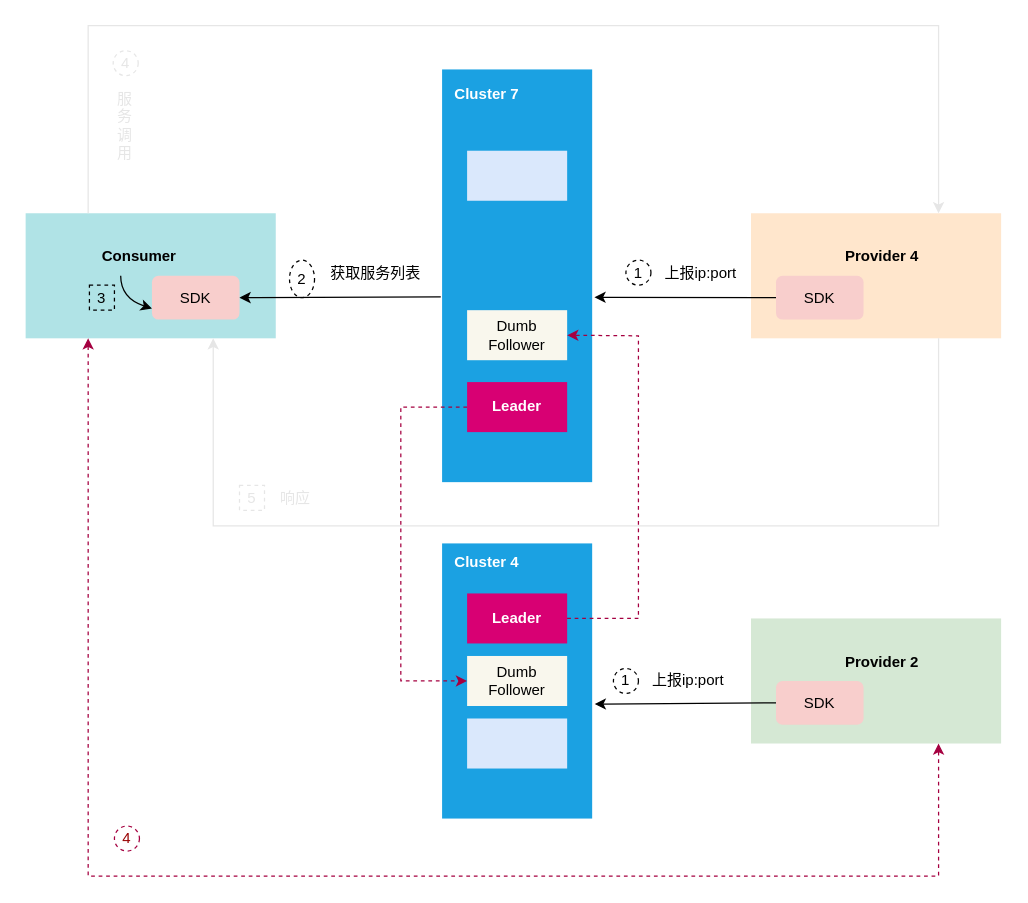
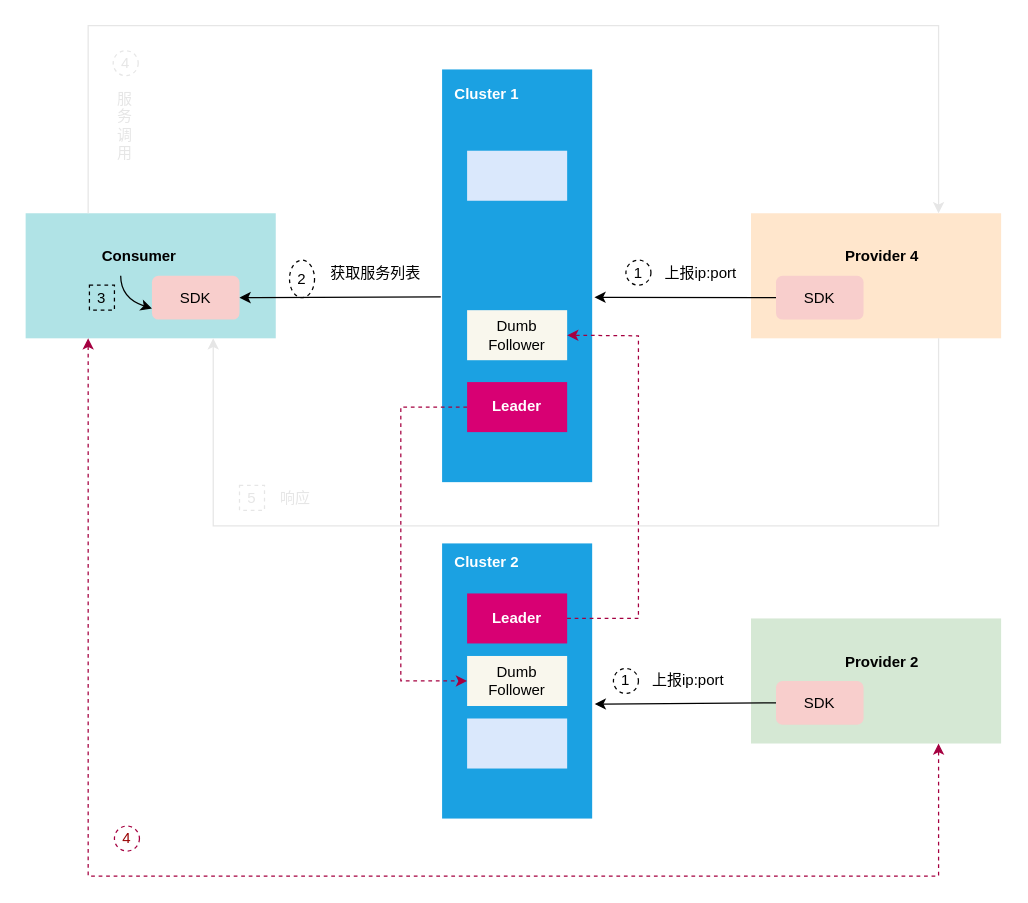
  <mxCell id="0" />
  <mxCell id="1" parent="0" />
  <mxCell id="2" value="" style="rounded=0;whiteSpace=wrap;html=1;fillColor=#ffe6cc;strokeColor=none;" parent="1" vertex="1"><mxGeometry x="600" y="170" width="200" height="100" as="geometry" /></mxCell>
  <mxCell id="3" value="SDK" style="rounded=1;whiteSpace=wrap;html=1;fillColor=#f8cecc;strokeColor=none;" parent="1" vertex="1"><mxGeometry x="620" y="220" width="70" height="35" as="geometry" /></mxCell>
  <mxCell id="4" value="" style="rounded=0;whiteSpace=wrap;html=1;fillColor=#1ba1e2;strokeColor=none;fontColor=#ffffff;" parent="1" vertex="1"><mxGeometry x="353" y="55" width="120" height="330" as="geometry" /></mxCell>
  <mxCell id="5" value="" style="rounded=0;whiteSpace=wrap;html=1;fillColor=#dae8fc;strokeColor=none;" parent="1" vertex="1"><mxGeometry x="373" y="120" width="80" height="40" as="geometry" /></mxCell>
  <mxCell id="6" value="Dumb Follower" style="rounded=0;whiteSpace=wrap;html=1;fillColor=#f9f7ed;strokeColor=none;" parent="1" vertex="1"><mxGeometry x="373" y="247.5" width="80" height="40" as="geometry" /></mxCell>
  <mxCell id="7" value="Leader" style="rounded=0;whiteSpace=wrap;html=1;fillColor=#d80073;strokeColor=none;fontColor=#ffffff;fontStyle=1" parent="1" vertex="1"><mxGeometry x="373" y="305" width="80" height="40" as="geometry" /></mxCell>
- <mxCell id="8" value="Cluster 7" style="text;html=1;strokeColor=none;fillColor=none;align=center;verticalAlign=middle;whiteSpace=wrap;rounded=0;fontColor=#FFFFFF;fontStyle=1" parent="1" vertex="1"><mxGeometry x="359" y="60" width="60" height="30" as="geometry" /></mxCell>
+ <mxCell id="8" value="Cluster 1" style="text;html=1;strokeColor=none;fillColor=none;align=center;verticalAlign=middle;whiteSpace=wrap;rounded=0;fontColor=#FFFFFF;fontStyle=1" parent="1" vertex="1"><mxGeometry x="359" y="60" width="60" height="30" as="geometry" /></mxCell>
  <mxCell id="9" value="Provider 4" style="text;html=1;strokeColor=none;fillColor=none;align=center;verticalAlign=middle;whiteSpace=wrap;rounded=0;fontColor=#000000;fontStyle=1" parent="1" vertex="1"><mxGeometry x="670" y="190" width="70" height="30" as="geometry" /></mxCell>
  <mxCell id="10" value="" style="rounded=0;whiteSpace=wrap;html=1;fillColor=#b0e3e6;strokeColor=none;" parent="1" vertex="1"><mxGeometry x="20" y="170" width="200" height="100" as="geometry" /></mxCell>
  <mxCell id="11" value="SDK" style="rounded=1;whiteSpace=wrap;html=1;fillColor=#f8cecc;strokeColor=none;" parent="1" vertex="1"><mxGeometry x="121" y="220" width="70" height="35" as="geometry" /></mxCell>
  <mxCell id="12" value="Consumer" style="text;html=1;strokeColor=none;fillColor=none;align=center;verticalAlign=middle;whiteSpace=wrap;rounded=0;fontColor=#000000;fontStyle=1" parent="1" vertex="1"><mxGeometry x="81" y="190" width="60" height="30" as="geometry" /></mxCell>
  <mxCell id="13" value="" style="endArrow=classic;html=1;rounded=0;exitX=0;exitY=0.5;exitDx=0;exitDy=0;entryX=1.015;entryY=0.552;entryDx=0;entryDy=0;entryPerimeter=0;" parent="1" source="3" target="4" edge="1"><mxGeometry width="50" height="50" relative="1" as="geometry"><mxPoint x="260" y="450" as="sourcePoint" /><mxPoint x="310" y="400" as="targetPoint" /></mxGeometry></mxCell>
  <mxCell id="14" value="" style="endArrow=classic;html=1;rounded=0;exitX=-0.009;exitY=0.551;exitDx=0;exitDy=0;entryX=1;entryY=0.5;entryDx=0;entryDy=0;exitPerimeter=0;strokeColor=#000000;" parent="1" source="4" target="11" edge="1"><mxGeometry width="50" height="50" relative="1" as="geometry"><mxPoint x="569" y="247.5" as="sourcePoint" /><mxPoint x="486.48" y="248.15" as="targetPoint" /></mxGeometry></mxCell>
  <mxCell id="15" value="" style="curved=1;endArrow=classic;html=1;rounded=0;exitX=0.25;exitY=1;exitDx=0;exitDy=0;entryX=0;entryY=0.75;entryDx=0;entryDy=0;strokeColor=#000000;" parent="1" source="12" target="11" edge="1"><mxGeometry width="50" height="50" relative="1" as="geometry"><mxPoint x="51" y="370" as="sourcePoint" /><mxPoint x="101" y="320" as="targetPoint" /><Array as="points"><mxPoint x="96" y="238" /></Array></mxGeometry></mxCell>
  <mxCell id="16" value="" style="endArrow=classic;html=1;rounded=0;exitX=0.25;exitY=0;exitDx=0;exitDy=0;entryX=0.75;entryY=0;entryDx=0;entryDy=0;strokeColor=#E6E6E6;" parent="1" source="10" target="2" edge="1"><mxGeometry width="50" height="50" relative="1" as="geometry"><mxPoint x="361.92" y="246.83" as="sourcePoint" /><mxPoint x="250" y="247.5" as="targetPoint" /><Array as="points"><mxPoint x="70" y="20" /><mxPoint x="750" y="20" /></Array></mxGeometry></mxCell>
  <mxCell id="17" value="" style="endArrow=classic;html=1;rounded=0;exitX=0.75;exitY=1;exitDx=0;exitDy=0;entryX=0.75;entryY=1;entryDx=0;entryDy=0;strokeColor=#E6E6E6;" parent="1" source="2" target="10" edge="1"><mxGeometry width="50" height="50" relative="1" as="geometry"><mxPoint x="569" y="247.5" as="sourcePoint" /><mxPoint x="484.8" y="247.16" as="targetPoint" /><Array as="points"><mxPoint x="750" y="420" /><mxPoint x="170" y="420" /></Array></mxGeometry></mxCell>
  <mxCell id="18" value="" style="rounded=0;whiteSpace=wrap;html=1;fillColor=#d5e8d4;strokeColor=none;" parent="1" vertex="1"><mxGeometry x="600" y="494" width="200" height="100" as="geometry" /></mxCell>
  <mxCell id="19" value="SDK" style="rounded=1;whiteSpace=wrap;html=1;fillColor=#f8cecc;strokeColor=none;" parent="1" vertex="1"><mxGeometry x="620" y="544" width="70" height="35" as="geometry" /></mxCell>
  <mxCell id="20" value="Provider 2" style="text;html=1;strokeColor=none;fillColor=none;align=center;verticalAlign=middle;whiteSpace=wrap;rounded=0;fontStyle=1" parent="1" vertex="1"><mxGeometry x="665" y="514" width="80" height="30" as="geometry" /></mxCell>
  <mxCell id="21" value="" style="rounded=0;whiteSpace=wrap;html=1;fillColor=#1ba1e2;strokeColor=none;fontColor=#ffffff;" parent="1" vertex="1"><mxGeometry x="353" y="434" width="120" height="220" as="geometry" /></mxCell>
  <mxCell id="22" value="Leader" style="rounded=0;whiteSpace=wrap;html=1;fillColor=#d80073;strokeColor=none;fontColor=#ffffff;fontStyle=1" parent="1" vertex="1"><mxGeometry x="373" y="474" width="80" height="40" as="geometry" /></mxCell>
  <mxCell id="23" value="Dumb Follower" style="rounded=0;whiteSpace=wrap;html=1;fillColor=#f9f7ed;strokeColor=none;" parent="1" vertex="1"><mxGeometry x="373" y="524" width="80" height="40" as="geometry" /></mxCell>
  <mxCell id="24" value="" style="rounded=0;whiteSpace=wrap;html=1;fillColor=#dae8fc;strokeColor=none;" parent="1" vertex="1"><mxGeometry x="373" y="574" width="80" height="40" as="geometry" /></mxCell>
- <mxCell id="25" value="Cluster 4" style="text;html=1;strokeColor=none;fillColor=none;align=center;verticalAlign=middle;whiteSpace=wrap;rounded=0;fontColor=#FFFFFF;fontStyle=1" parent="1" vertex="1"><mxGeometry x="359" y="434" width="60" height="30" as="geometry" /></mxCell>
+ <mxCell id="25" value="Cluster 2" style="text;html=1;strokeColor=none;fillColor=none;align=center;verticalAlign=middle;whiteSpace=wrap;rounded=0;fontColor=#FFFFFF;fontStyle=1" parent="1" vertex="1"><mxGeometry x="359" y="434" width="60" height="30" as="geometry" /></mxCell>
  <mxCell id="26" value="" style="endArrow=classic;html=1;rounded=0;exitX=0;exitY=0.5;exitDx=0;exitDy=0;entryX=1.017;entryY=0.584;entryDx=0;entryDy=0;entryPerimeter=0;" parent="1" source="19" target="21" edge="1"><mxGeometry width="50" height="50" relative="1" as="geometry"><mxPoint x="569" y="231.5" as="sourcePoint" /><mxPoint x="484.8" y="231.16" as="targetPoint" /></mxGeometry></mxCell>
  <mxCell id="27" value="" style="endArrow=classic;html=1;rounded=0;exitX=0.25;exitY=1;exitDx=0;exitDy=0;entryX=0.75;entryY=1;entryDx=0;entryDy=0;dashed=1;fillColor=#d80073;strokeColor=#A50040;startArrow=classic;startFill=1;" parent="1" source="10" target="18" edge="1"><mxGeometry width="50" height="50" relative="1" as="geometry"><mxPoint x="361.92" y="246.83" as="sourcePoint" /><mxPoint x="119" y="520" as="targetPoint" /><Array as="points"><mxPoint x="70" y="700" /><mxPoint x="750" y="700" /></Array></mxGeometry></mxCell>
  <mxCell id="28" value="1" style="ellipse;whiteSpace=wrap;html=1;aspect=fixed;fillColor=none;dashed=1;" parent="1" vertex="1"><mxGeometry x="500" y="207.5" width="20" height="20" as="geometry" /></mxCell>
  <mxCell id="29" value="3" style="whiteSpace=wrap;html=1;aspect=fixed;fillColor=none;dashed=1;fontColor=#000000;strokeColor=#000000;rounded=0;" parent="1" vertex="1"><mxGeometry x="71" y="227.5" width="20" height="20" as="geometry" /></mxCell>
  <mxCell id="30" value="2" style="ellipse;whiteSpace=wrap;html=1;aspect=fixed;fillColor=none;dashed=1;strokeColor=#000000;fontColor=#000000;" parent="1" vertex="1"><mxGeometry x="231" y="207.5" width="20" height="30" as="geometry" /></mxCell>
  <mxCell id="31" value="5" style="whiteSpace=wrap;html=1;aspect=fixed;fillColor=none;dashed=1;fontColor=#E6E6E6;strokeColor=#E6E6E6;rounded=0;" parent="1" vertex="1"><mxGeometry x="191" y="387.5" width="20" height="20" as="geometry" /></mxCell>
  <mxCell id="32" value="4" style="ellipse;whiteSpace=wrap;html=1;aspect=fixed;fillColor=none;dashed=1;fontColor=#E6E6E6;strokeColor=#E6E6E6;" parent="1" vertex="1"><mxGeometry x="90" y="40" width="20" height="20" as="geometry" /></mxCell>
  <mxCell id="33" value="上报ip:port" style="text;html=1;strokeColor=none;fillColor=none;align=center;verticalAlign=middle;whiteSpace=wrap;rounded=0;dashed=1;" parent="1" vertex="1"><mxGeometry x="520" y="202.5" width="80" height="30" as="geometry" /></mxCell>
  <mxCell id="34" value="获取服务列表" style="text;html=1;strokeColor=none;fillColor=none;align=center;verticalAlign=middle;whiteSpace=wrap;rounded=0;dashed=1;fontColor=#000000;" parent="1" vertex="1"><mxGeometry x="260" y="202.5" width="80" height="30" as="geometry" /></mxCell>
  <mxCell id="35" value="服务调用" style="text;html=1;strokeColor=none;fillColor=none;align=center;verticalAlign=middle;whiteSpace=wrap;rounded=0;dashed=1;fontColor=#E6E6E6;" parent="1" vertex="1"><mxGeometry x="90" y="65" width="19" height="70" as="geometry" /></mxCell>
  <mxCell id="36" value="响应" style="text;html=1;strokeColor=none;fillColor=none;align=center;verticalAlign=middle;whiteSpace=wrap;rounded=0;dashed=1;fontColor=#E6E6E6;" parent="1" vertex="1"><mxGeometry x="211" y="385" width="50" height="25" as="geometry" /></mxCell>
  <mxCell id="37" value="1" style="ellipse;whiteSpace=wrap;html=1;aspect=fixed;fillColor=none;dashed=1;" vertex="1" parent="1"><mxGeometry x="490" y="534" width="20" height="20" as="geometry" /></mxCell>
  <mxCell id="38" value="上报ip:port" style="text;html=1;strokeColor=none;fillColor=none;align=center;verticalAlign=middle;whiteSpace=wrap;rounded=0;dashed=1;" vertex="1" parent="1"><mxGeometry x="510" y="529" width="80" height="30" as="geometry" /></mxCell>
  <mxCell id="39" value="" style="endArrow=classic;html=1;rounded=0;fontColor=#CCCCCC;strokeColor=#A50040;exitX=0;exitY=0.5;exitDx=0;exitDy=0;fillColor=#d80073;entryX=0;entryY=0.5;entryDx=0;entryDy=0;dashed=1;" edge="1" parent="1" source="7" target="23"><mxGeometry width="50" height="50" relative="1" as="geometry"><mxPoint x="90" y="490" as="sourcePoint" /><mxPoint x="227.5" y="510" as="targetPoint" /><Array as="points"><mxPoint x="320" y="325" /><mxPoint x="320" y="544" /></Array></mxGeometry></mxCell>
  <mxCell id="40" value="" style="endArrow=classic;html=1;rounded=0;fontColor=#CCCCCC;strokeColor=#A50040;exitX=1;exitY=0.5;exitDx=0;exitDy=0;fillColor=#d80073;entryX=1;entryY=0.5;entryDx=0;entryDy=0;dashed=1;" edge="1" parent="1" source="22" target="6"><mxGeometry width="50" height="50" relative="1" as="geometry"><mxPoint x="363" y="312.5" as="sourcePoint" /><mxPoint x="270.85" y="543.84" as="targetPoint" /><Array as="points"><mxPoint x="510" y="494" /><mxPoint x="510" y="268" /></Array></mxGeometry></mxCell>
  <mxCell id="41" value="4" style="ellipse;whiteSpace=wrap;html=1;aspect=fixed;fillColor=none;dashed=1;strokeColor=#A50040;fontColor=#990000;" vertex="1" parent="1"><mxGeometry x="91" y="660" width="20" height="20" as="geometry" /></mxCell>
